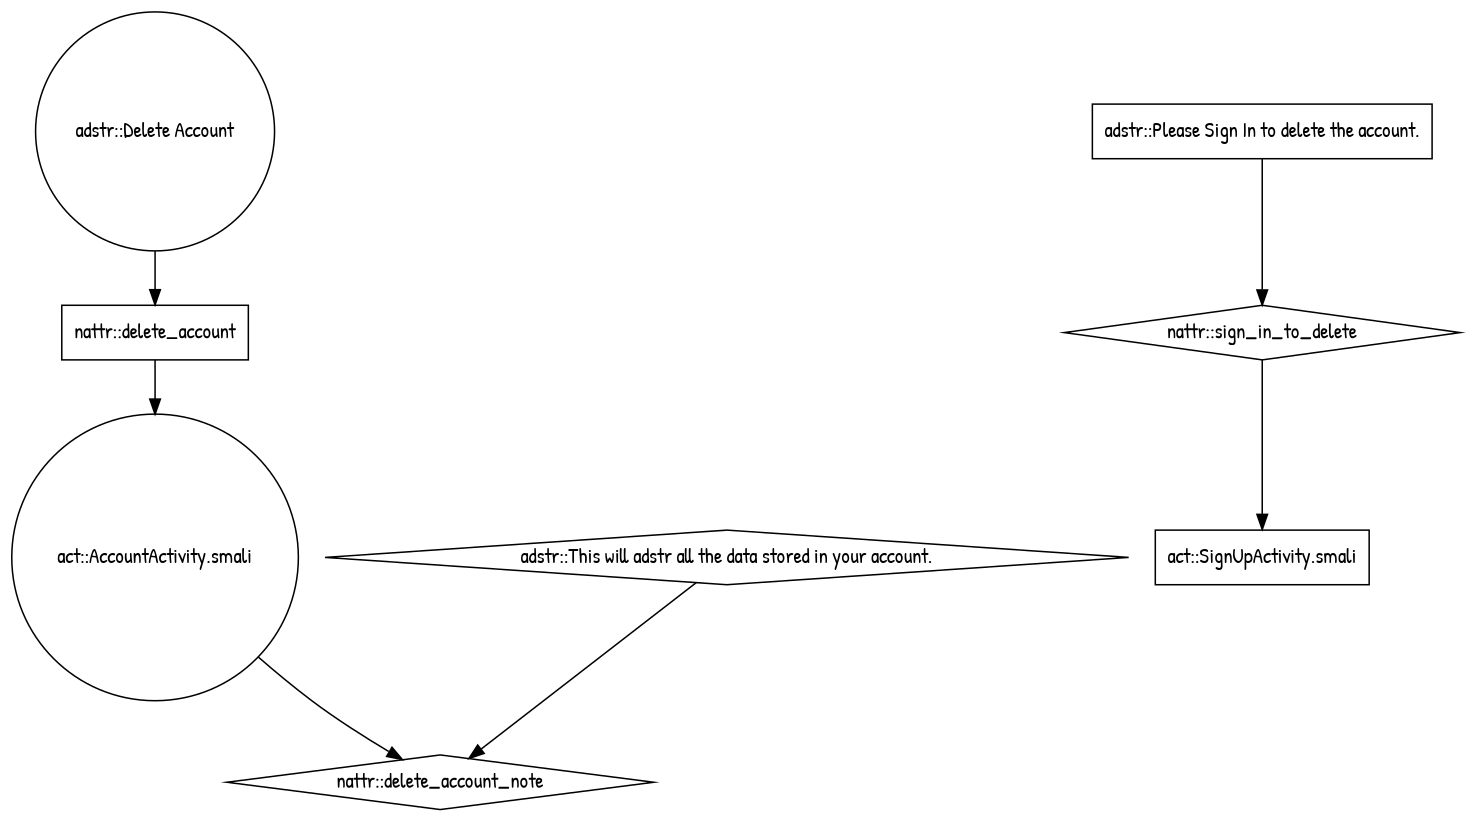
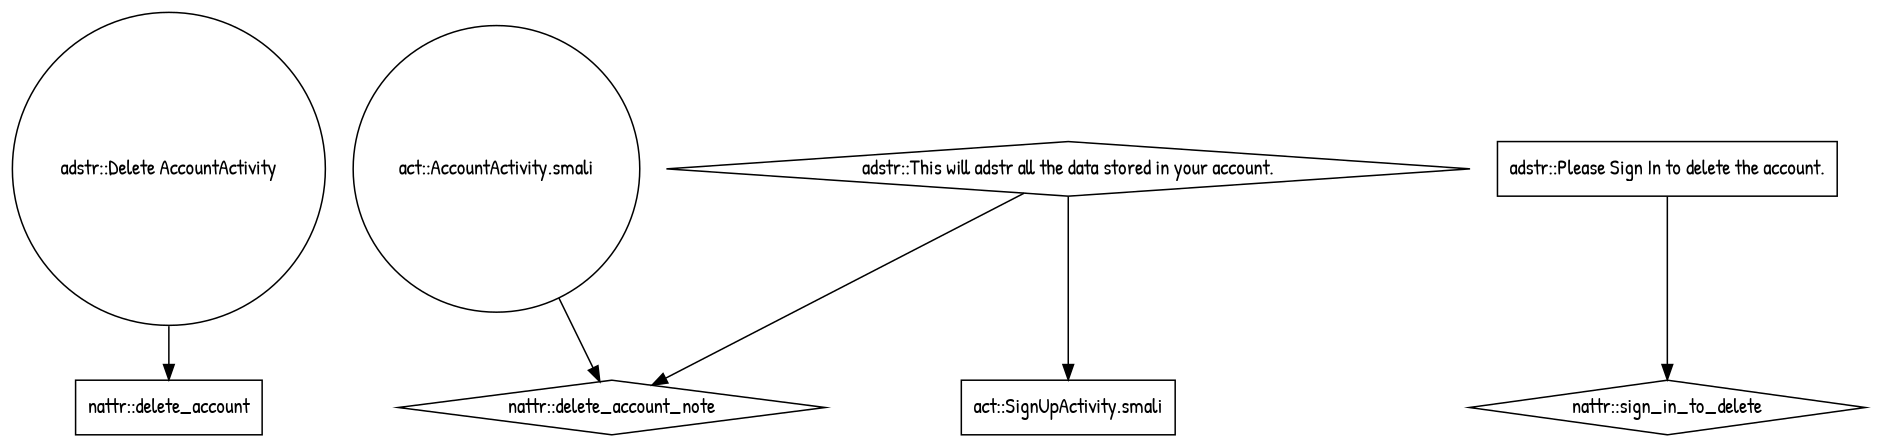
  digraph {
    fontname="Patrick Hand"
    node [fontname="Patrick Hand" shape=box]
    edge [fontname="Patrick Hand"]
-   "adstr::Delete Account" [shape=circle]
+   "adstr::Delete Account" [shape=circle label="adstr::Delete AccountActivity"]
    "nattr::delete_account"
    "act::AccountActivity.smali" [shape=circle]
    "nattr::delete_account_note" [shape=diamond]
    n5 [label="adstr::This will adstr all the data stored in your account." shape=diamond]
    "nattr::sign_in_to_delete" [shape=diamond]
    "adstr::Please Sign In to delete the account."
    "act::SignUpActivity.smali"
    "adstr::Delete Account" -> "nattr::delete_account"
-   "nattr::delete_account" -> "act::AccountActivity.smali"
    "act::AccountActivity.smali" -> "nattr::delete_account_note"
    n5 -> "nattr::delete_account_note"
-   "nattr::sign_in_to_delete" -> "act::SignUpActivity.smali"
+   n5 -> "act::SignUpActivity.smali"
    "adstr::Please Sign In to delete the account." -> "nattr::sign_in_to_delete"
  }
